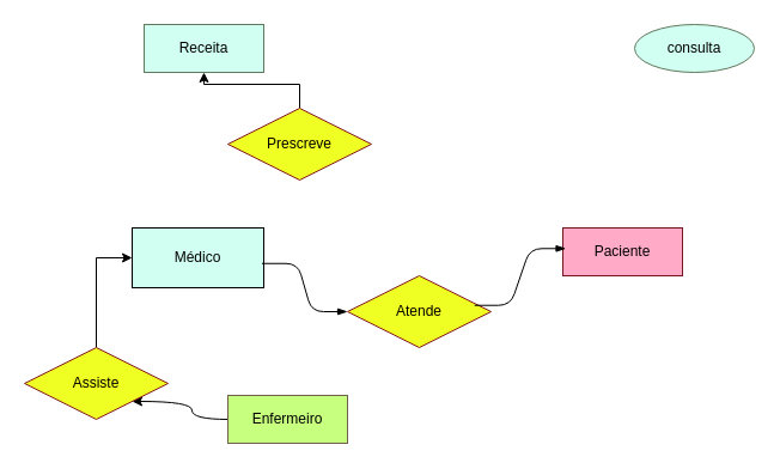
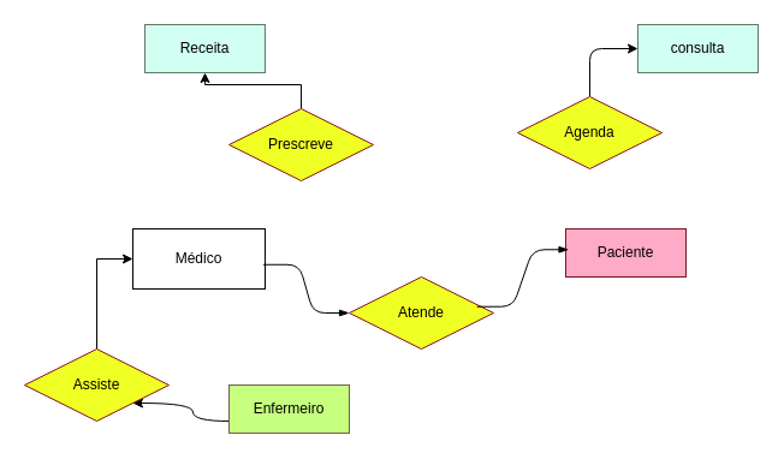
  <mxCell id="0" />
  <mxCell id="1" parent="0" />
  <mxCell id="2" value="Atende" style="shape=rhombus;perimeter=rhombusPerimeter;whiteSpace=wrap;html=1;align=center;fillColor=#F0FF23;strokeColor=#871E1E;" vertex="1" parent="1"><mxGeometry x="290" y="230" width="120" height="60" as="geometry" /></mxCell>
  <mxCell id="3" value="Paciente" style="whiteSpace=wrap;html=1;align=center;gradientColor=none;fillColor=#FFAAC6;strokeColor=#78151F;" vertex="1" parent="1"><mxGeometry x="470" y="190" width="100" height="40" as="geometry" /></mxCell>
- <mxCell id="4" value="Médico" style="whiteSpace=wrap;html=1;align=center;fillColor=#d1fff1;" vertex="1" parent="1"><mxGeometry x="110" y="190" width="110" height="50" as="geometry" /></mxCell>
+ <mxCell id="4" value="Médico" style="whiteSpace=wrap;html=1;align=center;" vertex="1" parent="1"><mxGeometry x="110" y="190" width="110" height="50" as="geometry" /></mxCell>
  <mxCell id="5" value="" style="edgeStyle=entityRelationEdgeStyle;fontSize=12;html=1;endArrow=blockThin;endFill=1;startArrow=none;rounded=1;startFill=0;entryX=0.025;entryY=0.432;entryDx=0;entryDy=0;entryPerimeter=0;curved=0;exitX=0.885;exitY=0.412;exitDx=0;exitDy=0;exitPerimeter=0;strokeWidth=1;" edge="1" parent="1" source="2" target="3"><mxGeometry width="60" height="60" relative="1" as="geometry"><mxPoint x="400" y="260" as="sourcePoint" /><mxPoint x="498.1" y="207.28" as="targetPoint" /><Array as="points"><mxPoint x="370" y="160" /></Array></mxGeometry></mxCell>
  <mxCell id="6" value="" style="edgeStyle=entityRelationEdgeStyle;fontSize=12;html=1;endArrow=blockThin;endFill=1;startArrow=none;rounded=1;startFill=0;exitX=0.986;exitY=0.595;exitDx=0;exitDy=0;exitPerimeter=0;curved=0;" edge="1" parent="1" source="4" target="2"><mxGeometry width="60" height="60" relative="1" as="geometry"><mxPoint x="250" y="220" as="sourcePoint" /><mxPoint x="250" y="260" as="targetPoint" /><Array as="points"><mxPoint y="230" x="260" /><mxPoint x="310" y="190" /><mxPoint y="250" x="260" /><mxPoint x="250" y="250" /><mxPoint x="280" y="220" /><mxPoint x="330" y="220" /><mxPoint x="360" y="130" /><mxPoint x="280" y="230" /></Array></mxGeometry></mxCell>
- <mxCell id="9" value="consulta" style="ellipse;whiteSpace=wrap;html=1;align=center;gradientColor=none;fillColor=#D1FFF1;strokeColor=#617A5F;" vertex="1" parent="1"><mxGeometry x="530" y="20" width="100" height="40" as="geometry" /></mxCell>
+ <mxCell id="7" style="edgeStyle=orthogonalEdgeStyle;rounded=1;orthogonalLoop=1;jettySize=auto;html=1;exitX=0.5;exitY=0;exitDx=0;exitDy=0;entryX=0;entryY=0.5;entryDx=0;entryDy=0;curved=0;" edge="1" parent="1" source="8" target="9"><mxGeometry relative="1" as="geometry" /></mxCell>
+ <mxCell id="8" value="Agenda" style="shape=rhombus;perimeter=rhombusPerimeter;whiteSpace=wrap;html=1;align=center;fillColor=#F0FF23;strokeColor=#871E1E;" vertex="1" parent="1"><mxGeometry x="430" y="80" width="120" height="60" as="geometry" /></mxCell>
+ <mxCell id="9" value="consulta" style="whiteSpace=wrap;html=1;align=center;gradientColor=none;fillColor=#D1FFF1;strokeColor=#617A5F;" vertex="1" parent="1"><mxGeometry x="530" y="20" width="100" height="40" as="geometry" /></mxCell>
  <mxCell id="10" style="edgeStyle=orthogonalEdgeStyle;rounded=0;orthogonalLoop=1;jettySize=auto;html=1;entryX=0.5;entryY=1;entryDx=0;entryDy=0;" edge="1" parent="1" source="11" target="12"><mxGeometry relative="1" as="geometry"><mxPoint x="250" y="50" as="targetPoint" /></mxGeometry></mxCell>
  <mxCell id="11" value="Prescreve" style="shape=rhombus;perimeter=rhombusPerimeter;whiteSpace=wrap;html=1;align=center;fillColor=#F0FF23;strokeColor=#871E1E;" vertex="1" parent="1"><mxGeometry x="190" y="90" width="120" height="60" as="geometry" /></mxCell>
  <mxCell id="12" value="Receita" style="whiteSpace=wrap;html=1;align=center;gradientColor=none;fillColor=#D1FFF1;strokeColor=#617A5F;" vertex="1" parent="1"><mxGeometry x="120" y="20" width="100" height="40" as="geometry" /></mxCell>
  <mxCell id="13" style="edgeStyle=orthogonalEdgeStyle;rounded=1;orthogonalLoop=1;jettySize=auto;html=1;entryX=1;entryY=1;entryDx=0;entryDy=0;curved=1;" edge="1" parent="1" source="14" target="16"><mxGeometry relative="1" as="geometry"><mxPoint x="150" y="350" as="targetPoint" /><Array as="points"><mxPoint x="160" y="350" /><mxPoint x="160" y="335" /></Array></mxGeometry></mxCell>
- <mxCell id="14" value="Enfermeiro" style="whiteSpace=wrap;html=1;align=center;gradientColor=none;fillColor=#C7FF7F;strokeColor=#70604B;" vertex="1" parent="1"><mxGeometry x="190" y="330" width="100" height="40" as="geometry" /></mxCell>
+ <mxCell id="14" value="Enfermeiro" style="whiteSpace=wrap;html=1;align=center;gradientColor=none;fillColor=#C7FF7F;strokeColor=#70604B;" vertex="1" parent="1"><mxGeometry x="190" y="320" width="100" height="40" as="geometry" /></mxCell>
  <mxCell id="15" style="edgeStyle=orthogonalEdgeStyle;rounded=0;orthogonalLoop=1;jettySize=auto;html=1;entryX=0;entryY=0.5;entryDx=0;entryDy=0;" edge="1" parent="1" source="16" target="4"><mxGeometry relative="1" as="geometry" /></mxCell>
  <mxCell id="16" value="Assiste" style="shape=rhombus;perimeter=rhombusPerimeter;whiteSpace=wrap;html=1;align=center;fillColor=#F0FF23;strokeColor=#871E1E;" vertex="1" parent="1"><mxGeometry x="20" y="290" width="120" height="60" as="geometry" /></mxCell>
